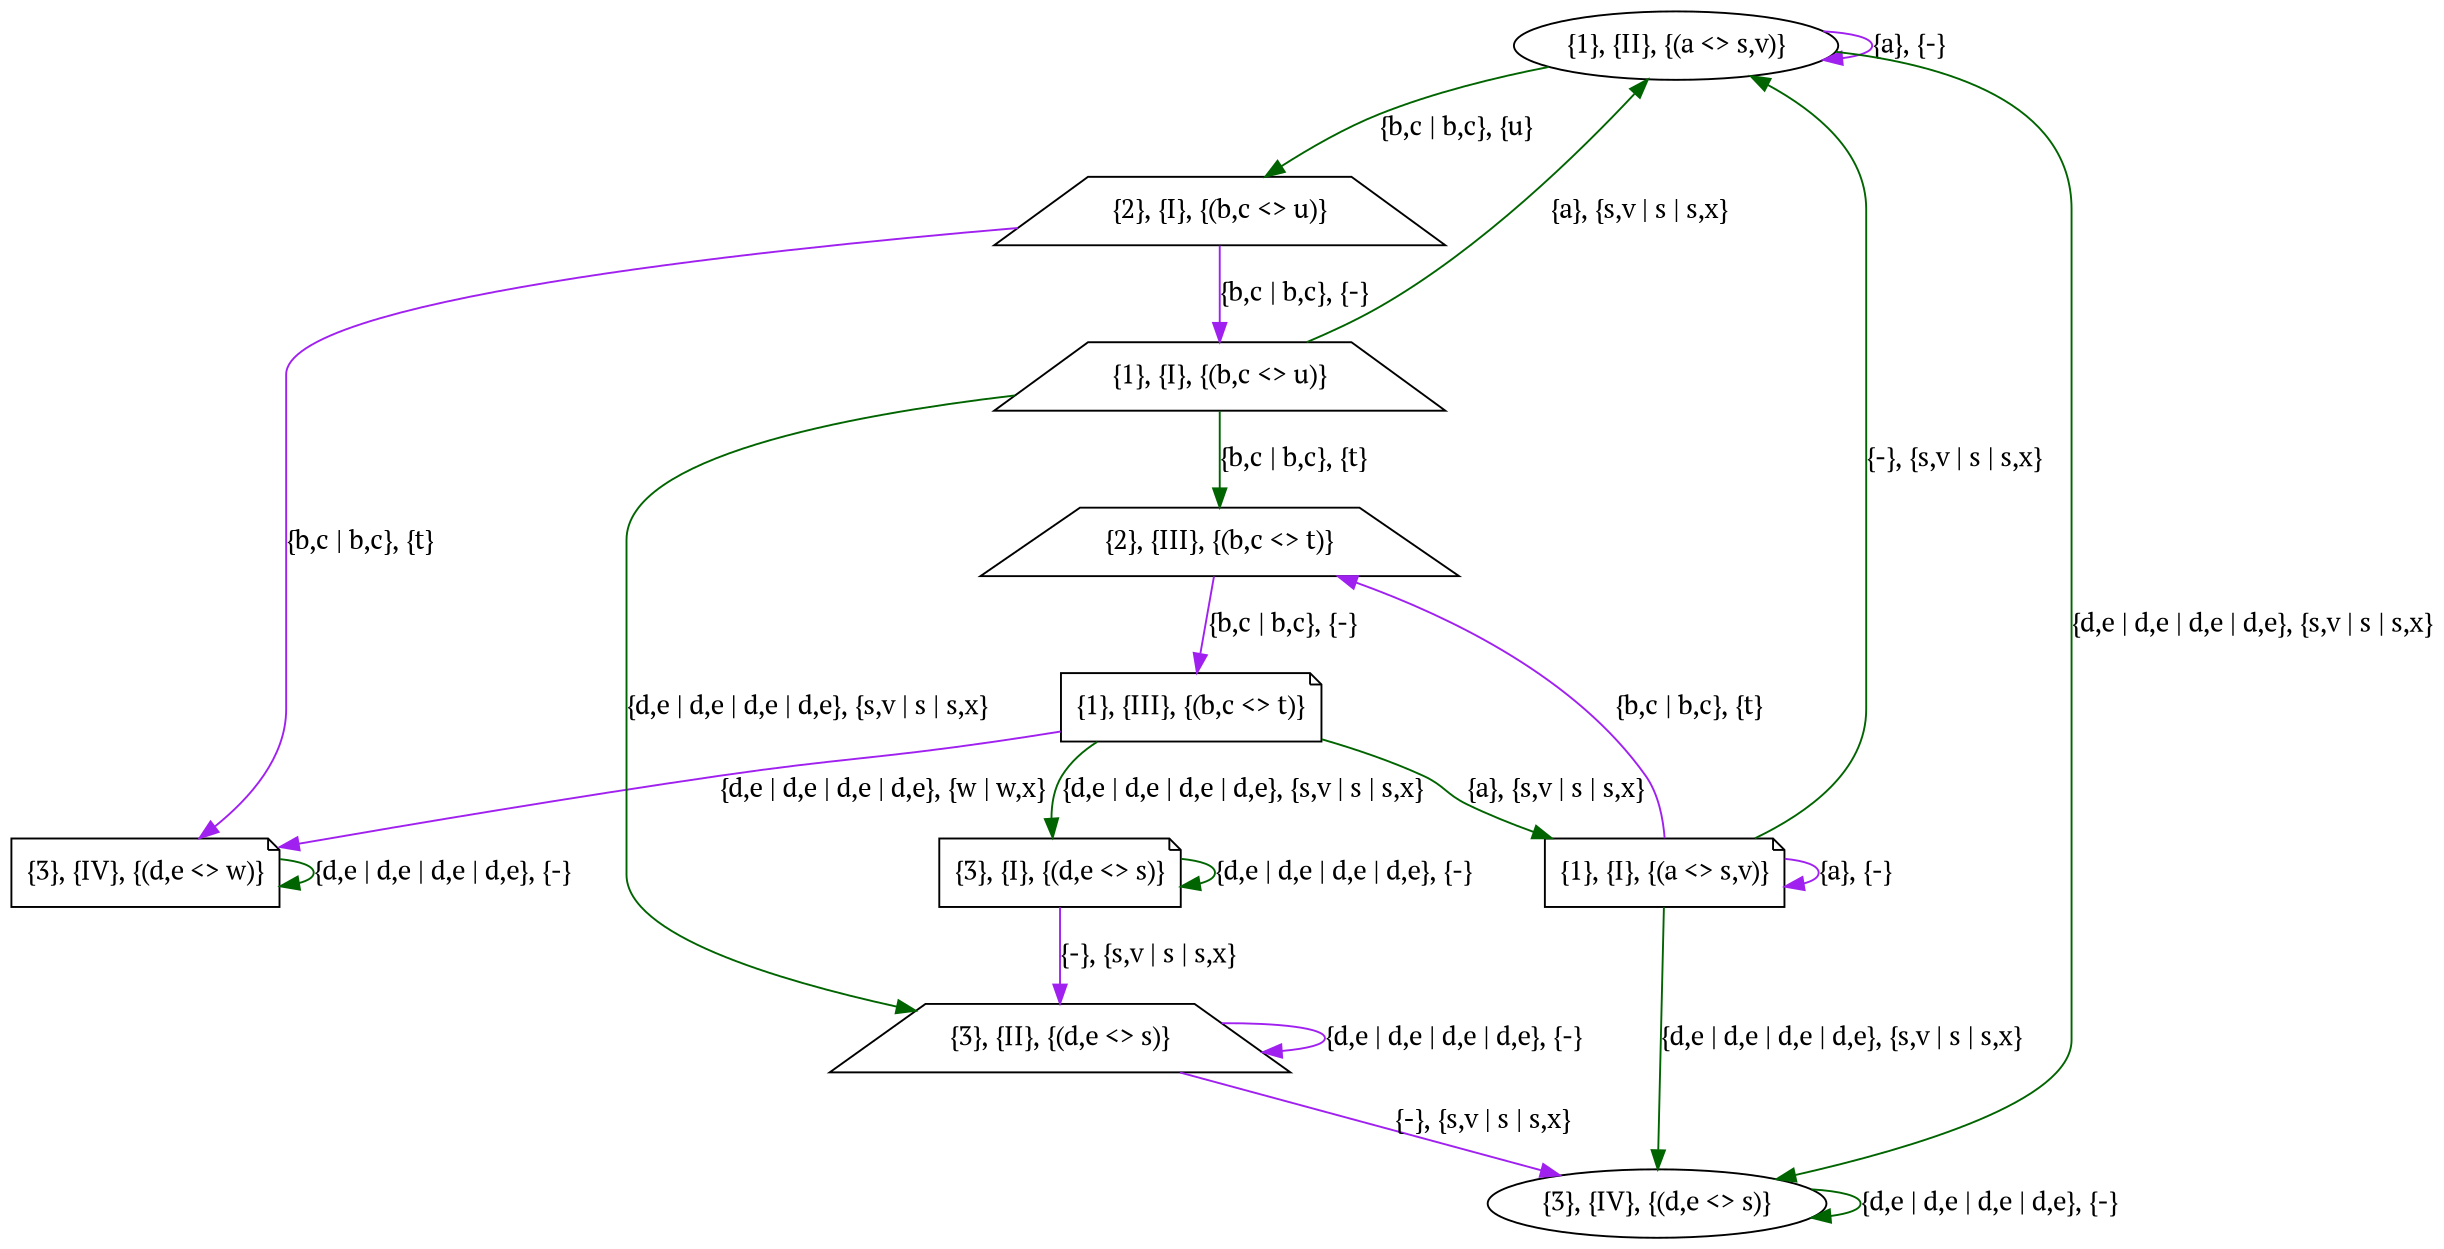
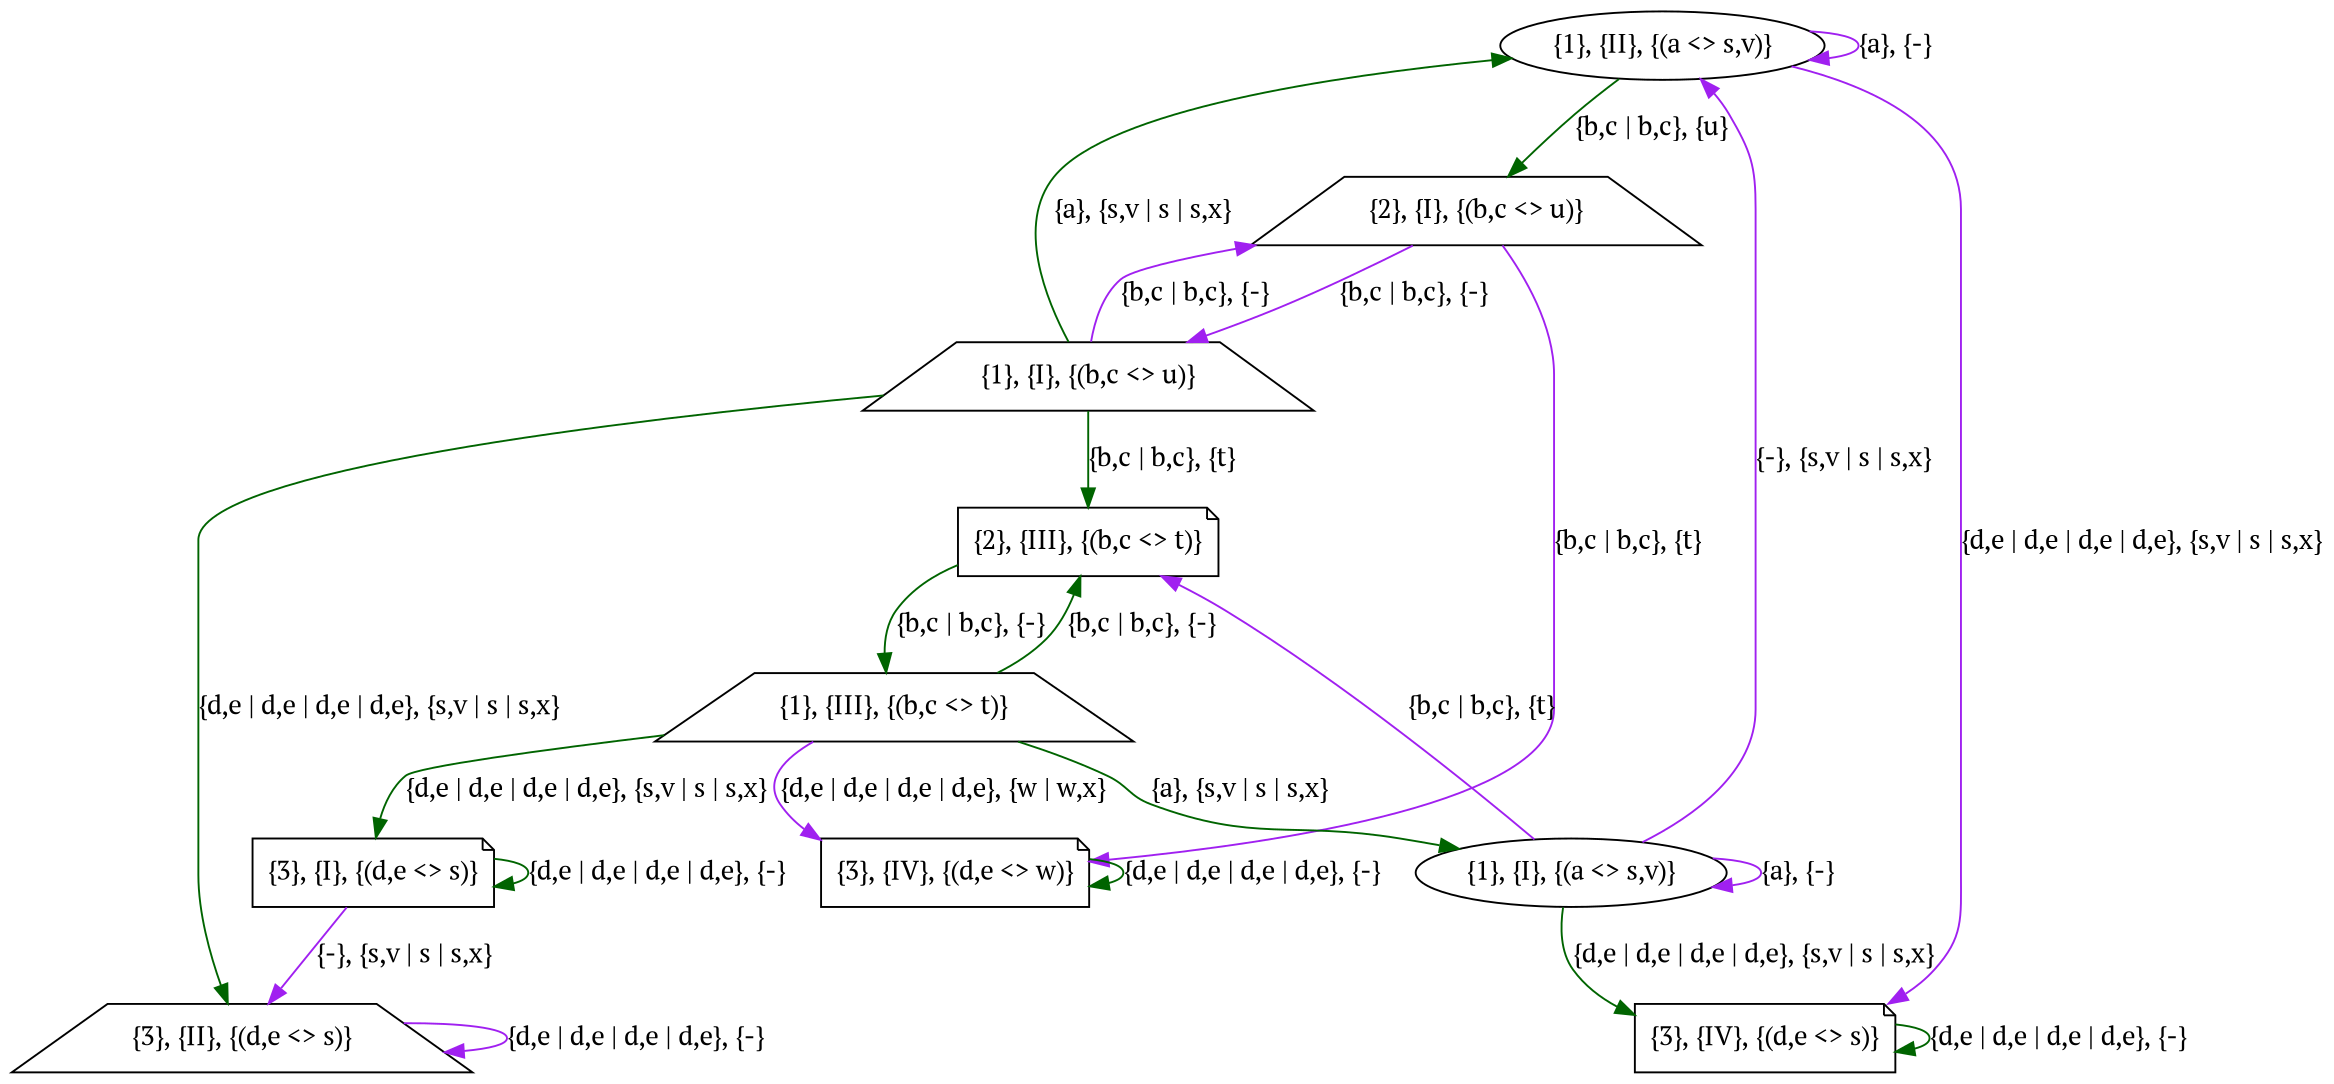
  digraph {
    fontname="PT Serif"
    node [fontname="PT Serif" shape=trapezium]
    edge [color=darkgreen fontname="PT Serif" gp1="d,e | d,e | d,e | d,e" gp2="-"]
    "{1}, {II}, {(a <> s,v)}" [shape=ellipse]
    "{2}, {I}, {(b,c <> u)}"
-   "{3}, {IV}, {(d,e <> s)}" [shape=ellipse]
-   "{2}, {III}, {(b,c <> t)}"
-   "{1}, {III}, {(b,c <> t)}" [shape=note]
+   "{3}, {IV}, {(d,e <> s)}" [shape=note]
+   "{2}, {III}, {(b,c <> t)}" [shape=note]
+   "{1}, {III}, {(b,c <> t)}"
    "{3}, {II}, {(d,e <> s)}"
    "{1}, {I}, {(b,c <> u)}"
    "{3}, {IV}, {(d,e <> w)}" [shape=note]
-   "{1}, {I}, {(a <> s,v)}" [shape=note]
+   "{1}, {I}, {(a <> s,v)}" [shape=ellipse]
    "{3}, {I}, {(d,e <> s)}" [shape=note]
    "{1}, {II}, {(a <> s,v)}" -> "{1}, {II}, {(a <> s,v)}" [color=purple gp1=a label="{a}, {-}"]
    "{1}, {II}, {(a <> s,v)}" -> "{2}, {I}, {(b,c <> u)}" [gp1="b,c | b,c" gp2=u label="{b,c | b,c}, {u}"]
-   "{1}, {II}, {(a <> s,v)}" -> "{3}, {IV}, {(d,e <> s)}" [gp2="s,v | s | s,x" label="{d,e | d,e | d,e | d,e}, {s,v | s | s,x}"]
+   "{1}, {II}, {(a <> s,v)}" -> "{3}, {IV}, {(d,e <> s)}" [color=purple gp2="s,v | s | s,x" label="{d,e | d,e | d,e | d,e}, {s,v | s | s,x}"]
    "{2}, {I}, {(b,c <> u)}" -> "{1}, {I}, {(b,c <> u)}" [color=purple gp1="b,c | b,c" label="{b,c | b,c}, {-}"]
    "{2}, {I}, {(b,c <> u)}" -> "{3}, {IV}, {(d,e <> w)}" [color=purple gp1="b,c | b,c" gp2=t label="{b,c | b,c}, {t}"]
    "{3}, {IV}, {(d,e <> s)}" -> "{3}, {IV}, {(d,e <> s)}" [label="{d,e | d,e | d,e | d,e}, {-}"]
-   "{2}, {III}, {(b,c <> t)}" -> "{1}, {III}, {(b,c <> t)}" [color=purple gp1="b,c | b,c" label="{b,c | b,c}, {-}"]
+   "{2}, {III}, {(b,c <> t)}" -> "{1}, {III}, {(b,c <> t)}" [gp1="b,c | b,c" label="{b,c | b,c}, {-}"]
+   "{1}, {III}, {(b,c <> t)}" -> "{2}, {III}, {(b,c <> t)}" [gp1="b,c | b,c" label="{b,c | b,c}, {-}"]
    "{1}, {III}, {(b,c <> t)}" -> "{3}, {IV}, {(d,e <> w)}" [color=purple gp2="w | w,x" label="{d,e | d,e | d,e | d,e}, {w | w,x}"]
    "{1}, {III}, {(b,c <> t)}" -> "{1}, {I}, {(a <> s,v)}" [gp1=a gp2="s,v | s | s,x" label="{a}, {s,v | s | s,x}"]
    "{1}, {III}, {(b,c <> t)}" -> "{3}, {I}, {(d,e <> s)}" [gp2="s,v | s | s,x" label="{d,e | d,e | d,e | d,e}, {s,v | s | s,x}"]
-   "{3}, {II}, {(d,e <> s)}" -> "{3}, {IV}, {(d,e <> s)}" [color=purple gp1="-" gp2="s,v | s | s,x" label="{-}, {s,v | s | s,x}"]
    "{3}, {II}, {(d,e <> s)}" -> "{3}, {II}, {(d,e <> s)}" [color=purple label="{d,e | d,e | d,e | d,e}, {-}"]
    "{1}, {I}, {(b,c <> u)}" -> "{1}, {II}, {(a <> s,v)}" [gp1=a gp2="s,v | s | s,x" label="{a}, {s,v | s | s,x}"]
+   "{1}, {I}, {(b,c <> u)}" -> "{2}, {I}, {(b,c <> u)}" [color=purple gp1="b,c | b,c" label="{b,c | b,c}, {-}"]
    "{1}, {I}, {(b,c <> u)}" -> "{2}, {III}, {(b,c <> t)}" [gp1="b,c | b,c" gp2=t label="{b,c | b,c}, {t}"]
    "{1}, {I}, {(b,c <> u)}" -> "{3}, {II}, {(d,e <> s)}" [gp2="s,v | s | s,x" label="{d,e | d,e | d,e | d,e}, {s,v | s | s,x}"]
    "{3}, {IV}, {(d,e <> w)}" -> "{3}, {IV}, {(d,e <> w)}" [label="{d,e | d,e | d,e | d,e}, {-}"]
-   "{1}, {I}, {(a <> s,v)}" -> "{1}, {II}, {(a <> s,v)}" [gp1="-" gp2="s,v | s | s,x" label="{-}, {s,v | s | s,x}"]
+   "{1}, {I}, {(a <> s,v)}" -> "{1}, {II}, {(a <> s,v)}" [color=purple gp1="-" gp2="s,v | s | s,x" label="{-}, {s,v | s | s,x}"]
    "{1}, {I}, {(a <> s,v)}" -> "{3}, {IV}, {(d,e <> s)}" [gp2="s,v | s | s,x" label="{d,e | d,e | d,e | d,e}, {s,v | s | s,x}"]
    "{1}, {I}, {(a <> s,v)}" -> "{2}, {III}, {(b,c <> t)}" [color=purple gp1="b,c | b,c" gp2=t label="{b,c | b,c}, {t}"]
    "{1}, {I}, {(a <> s,v)}" -> "{1}, {I}, {(a <> s,v)}" [color=purple gp1=a label="{a}, {-}"]
    "{3}, {I}, {(d,e <> s)}" -> "{3}, {II}, {(d,e <> s)}" [color=purple gp1="-" gp2="s,v | s | s,x" label="{-}, {s,v | s | s,x}"]
    "{3}, {I}, {(d,e <> s)}" -> "{3}, {I}, {(d,e <> s)}" [label="{d,e | d,e | d,e | d,e}, {-}"]
  }
